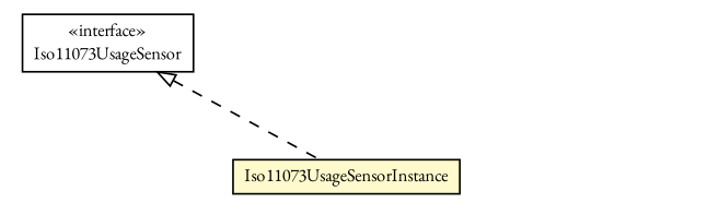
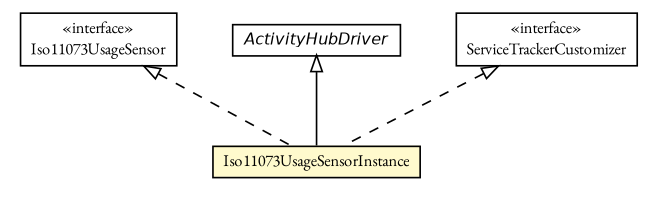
  digraph {
    fontname="EB Garamond"
    nodesep=0.25
    ranksep=0.5
    node [fontcolor=black fontname="EB Garamond" fontsize=10.0 shape=plaintext]
    edge [arrowtail=empty dir=back fontname="EB Garamond" fontsize=10 headport=p labelfontname=Helvetica labelfontsize=10 style=dashed tailport=p]
    n1 [label=<<table title="org.universAAL.lddi.lib.activityhub.devicecategory.Iso11073UsageSensor" border="0" cellborder="1" cellspacing="0" cellpadding="2" port="p" href="../../../lib/activityhub/devicecategory/Iso11073UsageSensor.html"> 		<tr><td><table border="0" cellspacing="0" cellpadding="1"> <tr><td align="center" balign="center"> &#171;interface&#187; </td></tr> <tr><td align="center" balign="center"> Iso11073UsageSensor </td></tr> 		</table></td></tr> 		</table>>]
    n2 [label=<<table title="org.universAAL.lddi.exporter.activityhub.driver.Iso11073UsageSensorInstance" border="0" cellborder="1" cellspacing="0" cellpadding="2" port="p" bgcolor="lemonChiffon" href="./Iso11073UsageSensorInstance.html"> 		<tr><td><table border="0" cellspacing="0" cellpadding="1"> <tr><td align="center" balign="center"> Iso11073UsageSensorInstance </td></tr> 		</table></td></tr> 		</table>>]
+   n3 [label=<<table title="org.universAAL.lddi.lib.activityhub.driver.interfaces.ActivityHubDriver" border="0" cellborder="1" cellspacing="0" cellpadding="2" port="p" href="../../../lib/activityhub/driver/interfaces/ActivityHubDriver.html"> 		<tr><td><table border="0" cellspacing="0" cellpadding="1"> <tr><td align="center" balign="center"><font face="Helvetica-Oblique"> ActivityHubDriver </font></td></tr> 		</table></td></tr> 		</table>>]
+   n4 [label=<<table title="org.osgi.util.tracker.ServiceTrackerCustomizer" border="0" cellborder="1" cellspacing="0" cellpadding="2" port="p" href="http://java.sun.com/j2se/1.4.2/docs/api/org/osgi/util/tracker/ServiceTrackerCustomizer.html"> 		<tr><td><table border="0" cellspacing="0" cellpadding="1"> <tr><td align="center" balign="center"> &#171;interface&#187; </td></tr> <tr><td align="center" balign="center"> ServiceTrackerCustomizer </td></tr> 		</table></td></tr> 		</table>>]
    n1 -> n2
+   n3 -> n2 [style=""]
+   n4 -> n2
  }
